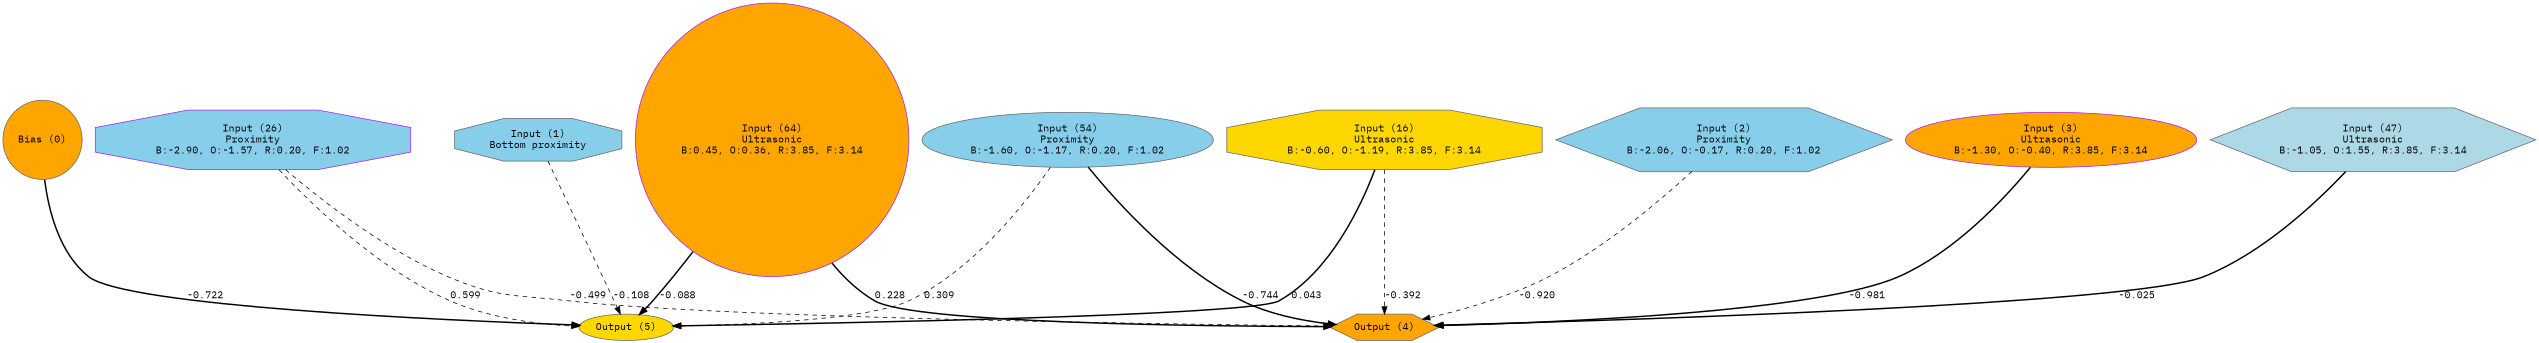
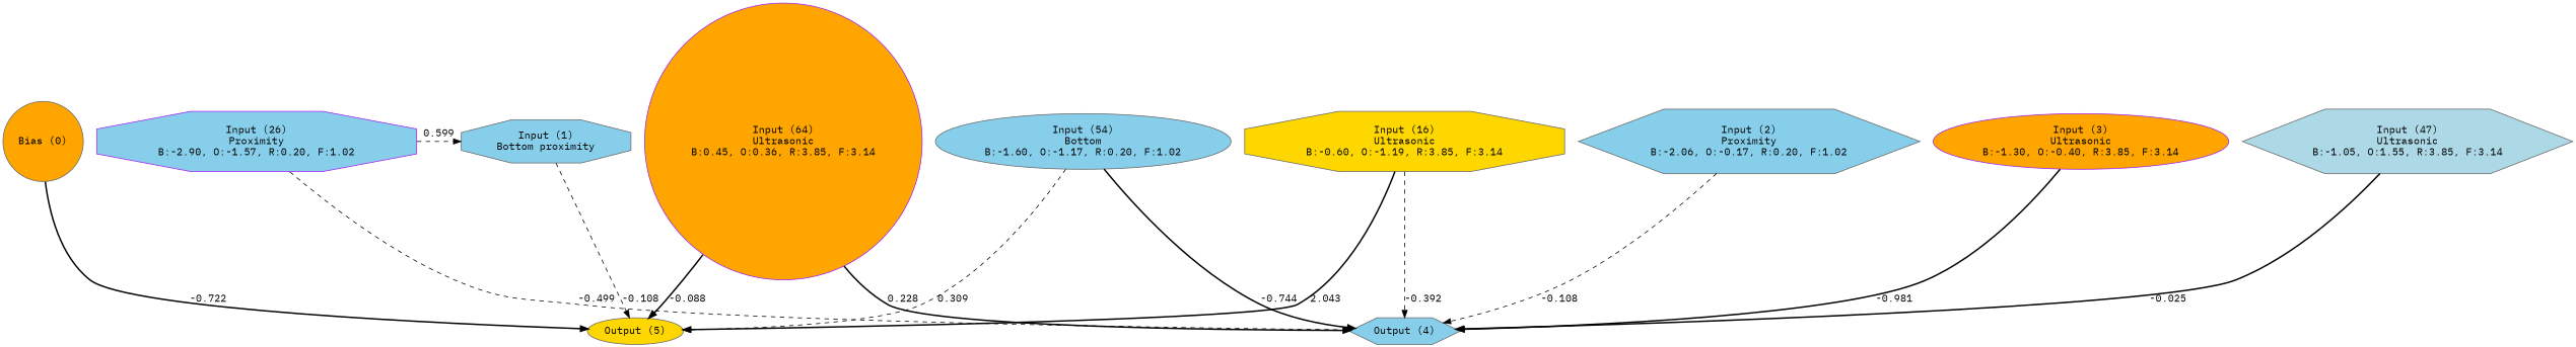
  digraph {
    fontname="IBM Plex Mono"
    node [color=gray40 fillcolor=skyblue fontname="IBM Plex Mono" shape=octagon style=filled]
    edge [fontname="IBM Plex Mono" style=bold]
    n1 [fillcolor=orange label="Bias (0)" shape=circle]
    n2 [label="Input (1)\nBottom proximity"]
    n3 [label="Input (2)\nProximity\nB:-2.06, O:-0.17, R:0.20, F:1.02" shape=hexagon]
    n4 [color=purple fillcolor=orange label="Input (3)\nUltrasonic\nB:-1.30, O:-0.40, R:3.85, F:3.14" shape=ellipse]
    n5 [fillcolor=gold label="Input (16)\nUltrasonic\nB:-0.60, O:-1.19, R:3.85, F:3.14"]
    n6 [color=purple label="Input (26)\nProximity\nB:-2.90, O:-1.57, R:0.20, F:1.02"]
    n7 [fillcolor=lightblue label="Input (47)\nUltrasonic\nB:-1.05, O:1.55, R:3.85, F:3.14" shape=hexagon]
-   n8 [label="Input (54)\nProximity\nB:-1.60, O:-1.17, R:0.20, F:1.02" shape=ellipse]
+   n8 [label="Input (54)\nBottom\nB:-1.60, O:-1.17, R:0.20, F:1.02" shape=ellipse]
    n9 [color=purple fillcolor=orange label="Input (64)\nUltrasonic\nB:0.45, O:0.36, R:3.85, F:3.14" shape=circle]
-   n10 [fillcolor=orange label="Output (4)" shape=hexagon]
+   n10 [label="Output (4)" shape=hexagon]
    n11 [fillcolor=gold label="Output (5)" shape=ellipse]
    subgraph sub_1 {
      rank=same
      n1
      n2
      n3
      n4
      n5
      n6
      n7
      n8
      n9
    }
    subgraph sub_2 {
      rank=same
      n10
      n11
    }
    n1 -> n11 [label=-0.722]
    n2 -> n11 [label=-0.108 style=dashed]
-   n3 -> n10 [label=-0.920 style=dashed]
+   n3 -> n10 [label=-0.108 style=dashed]
    n4 -> n10 [label=-0.981]
    n5 -> n10 [label=-0.392 style=dashed]
-   n5 -> n11 [label=0.043]
+   n5 -> n11 [label=2.043]
    n6 -> n10 [label=-0.499 style=dashed]
-   n6 -> n11 [label=0.599 style=dashed]
+   n6 -> n2 [label=0.599 style=dashed]
    n7 -> n10 [label=-0.025]
    n8 -> n10 [label=-0.744]
    n8 -> n11 [label=0.309 style=dashed]
    n9 -> n10 [label=0.228]
    n9 -> n11 [label=-0.088]
  }
